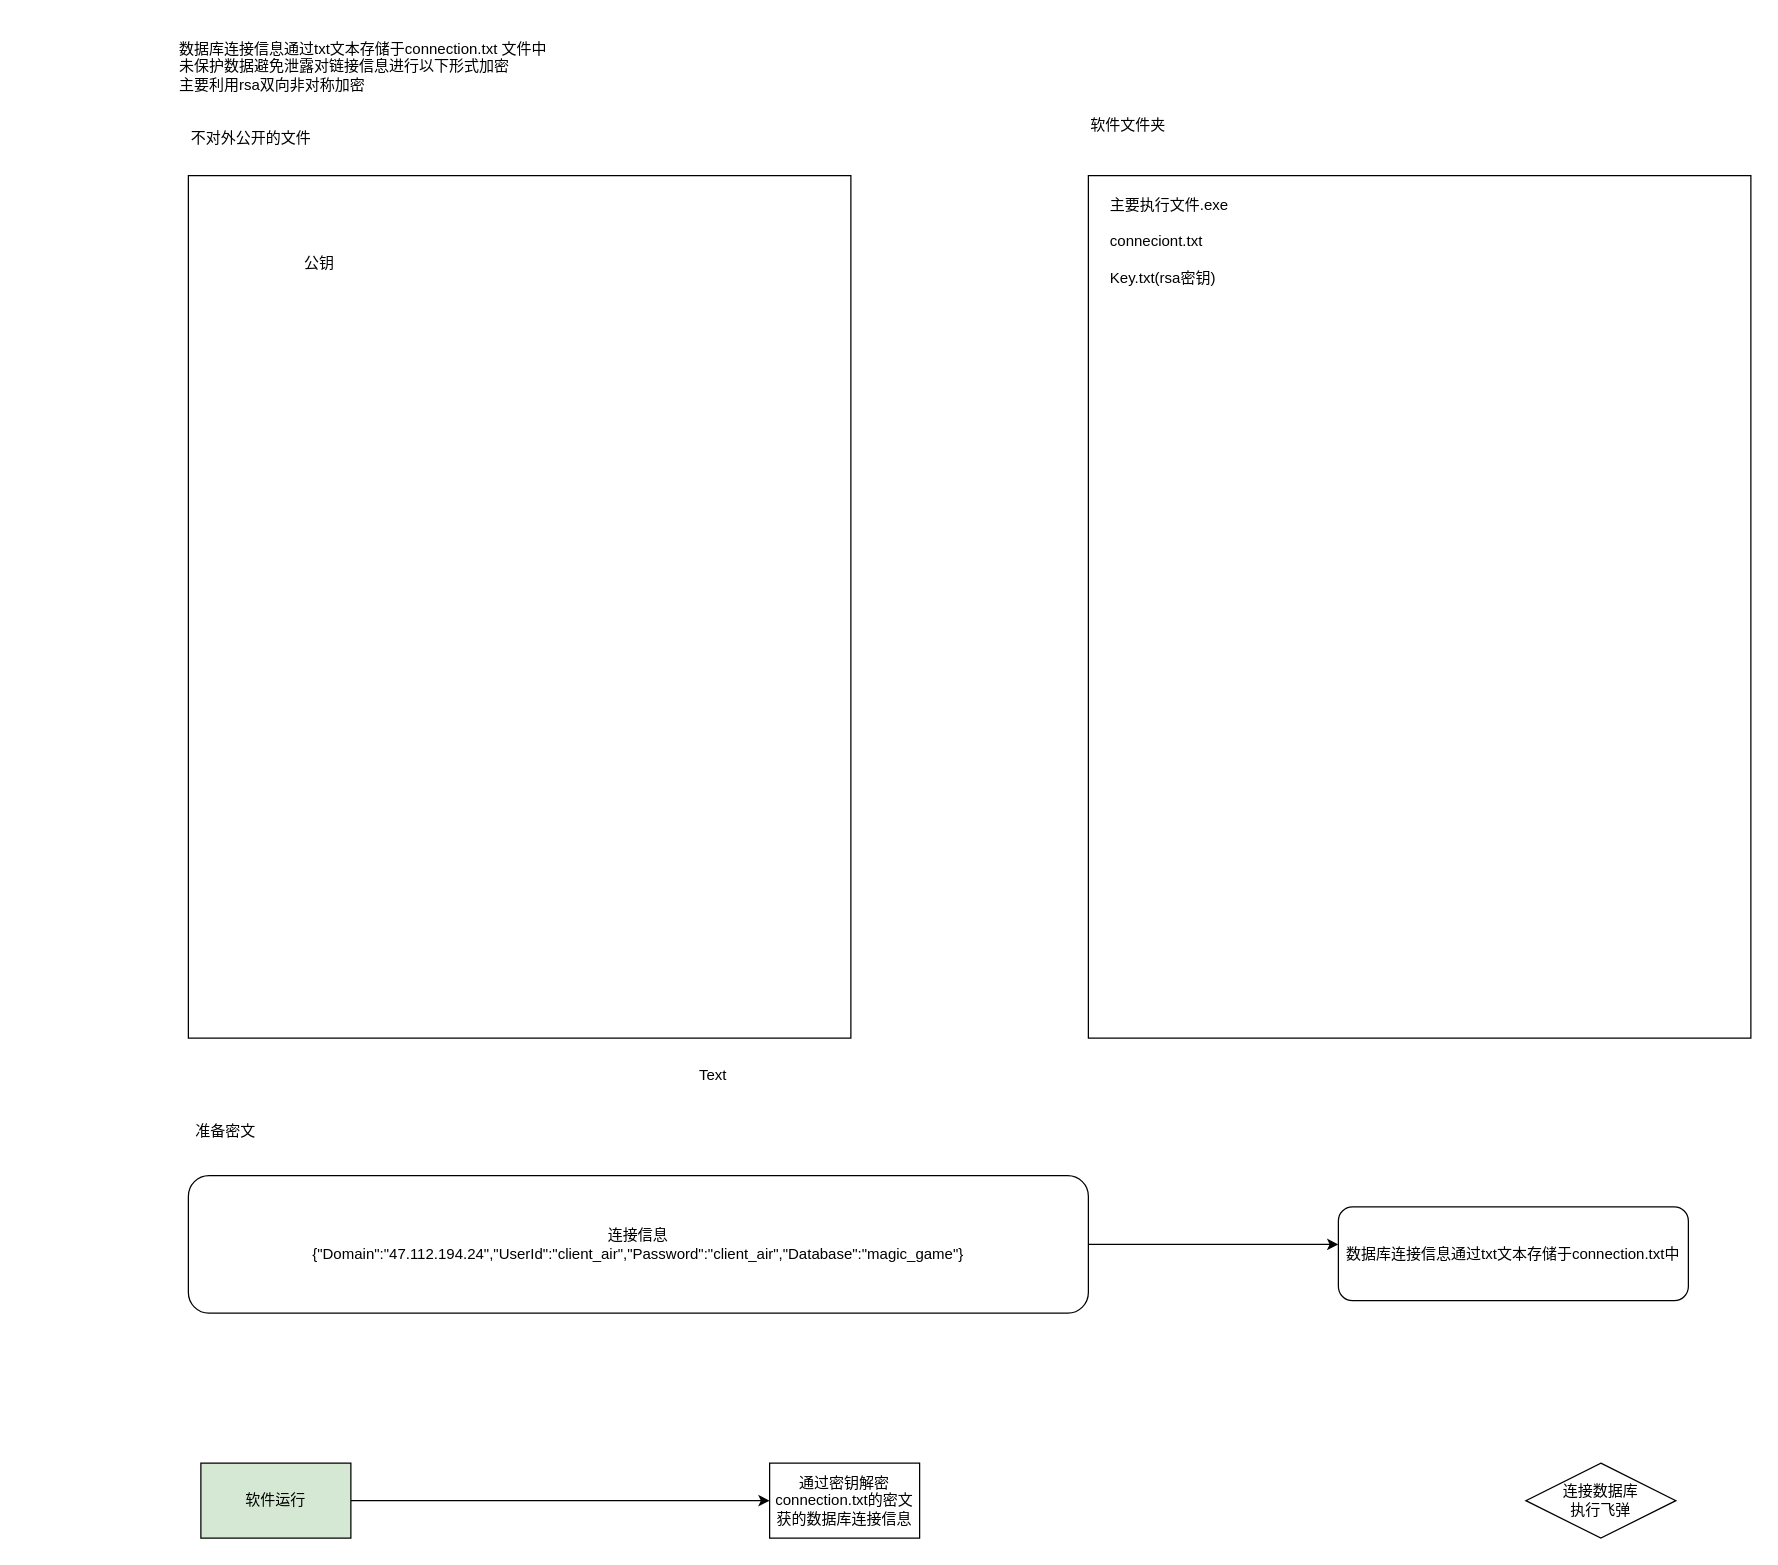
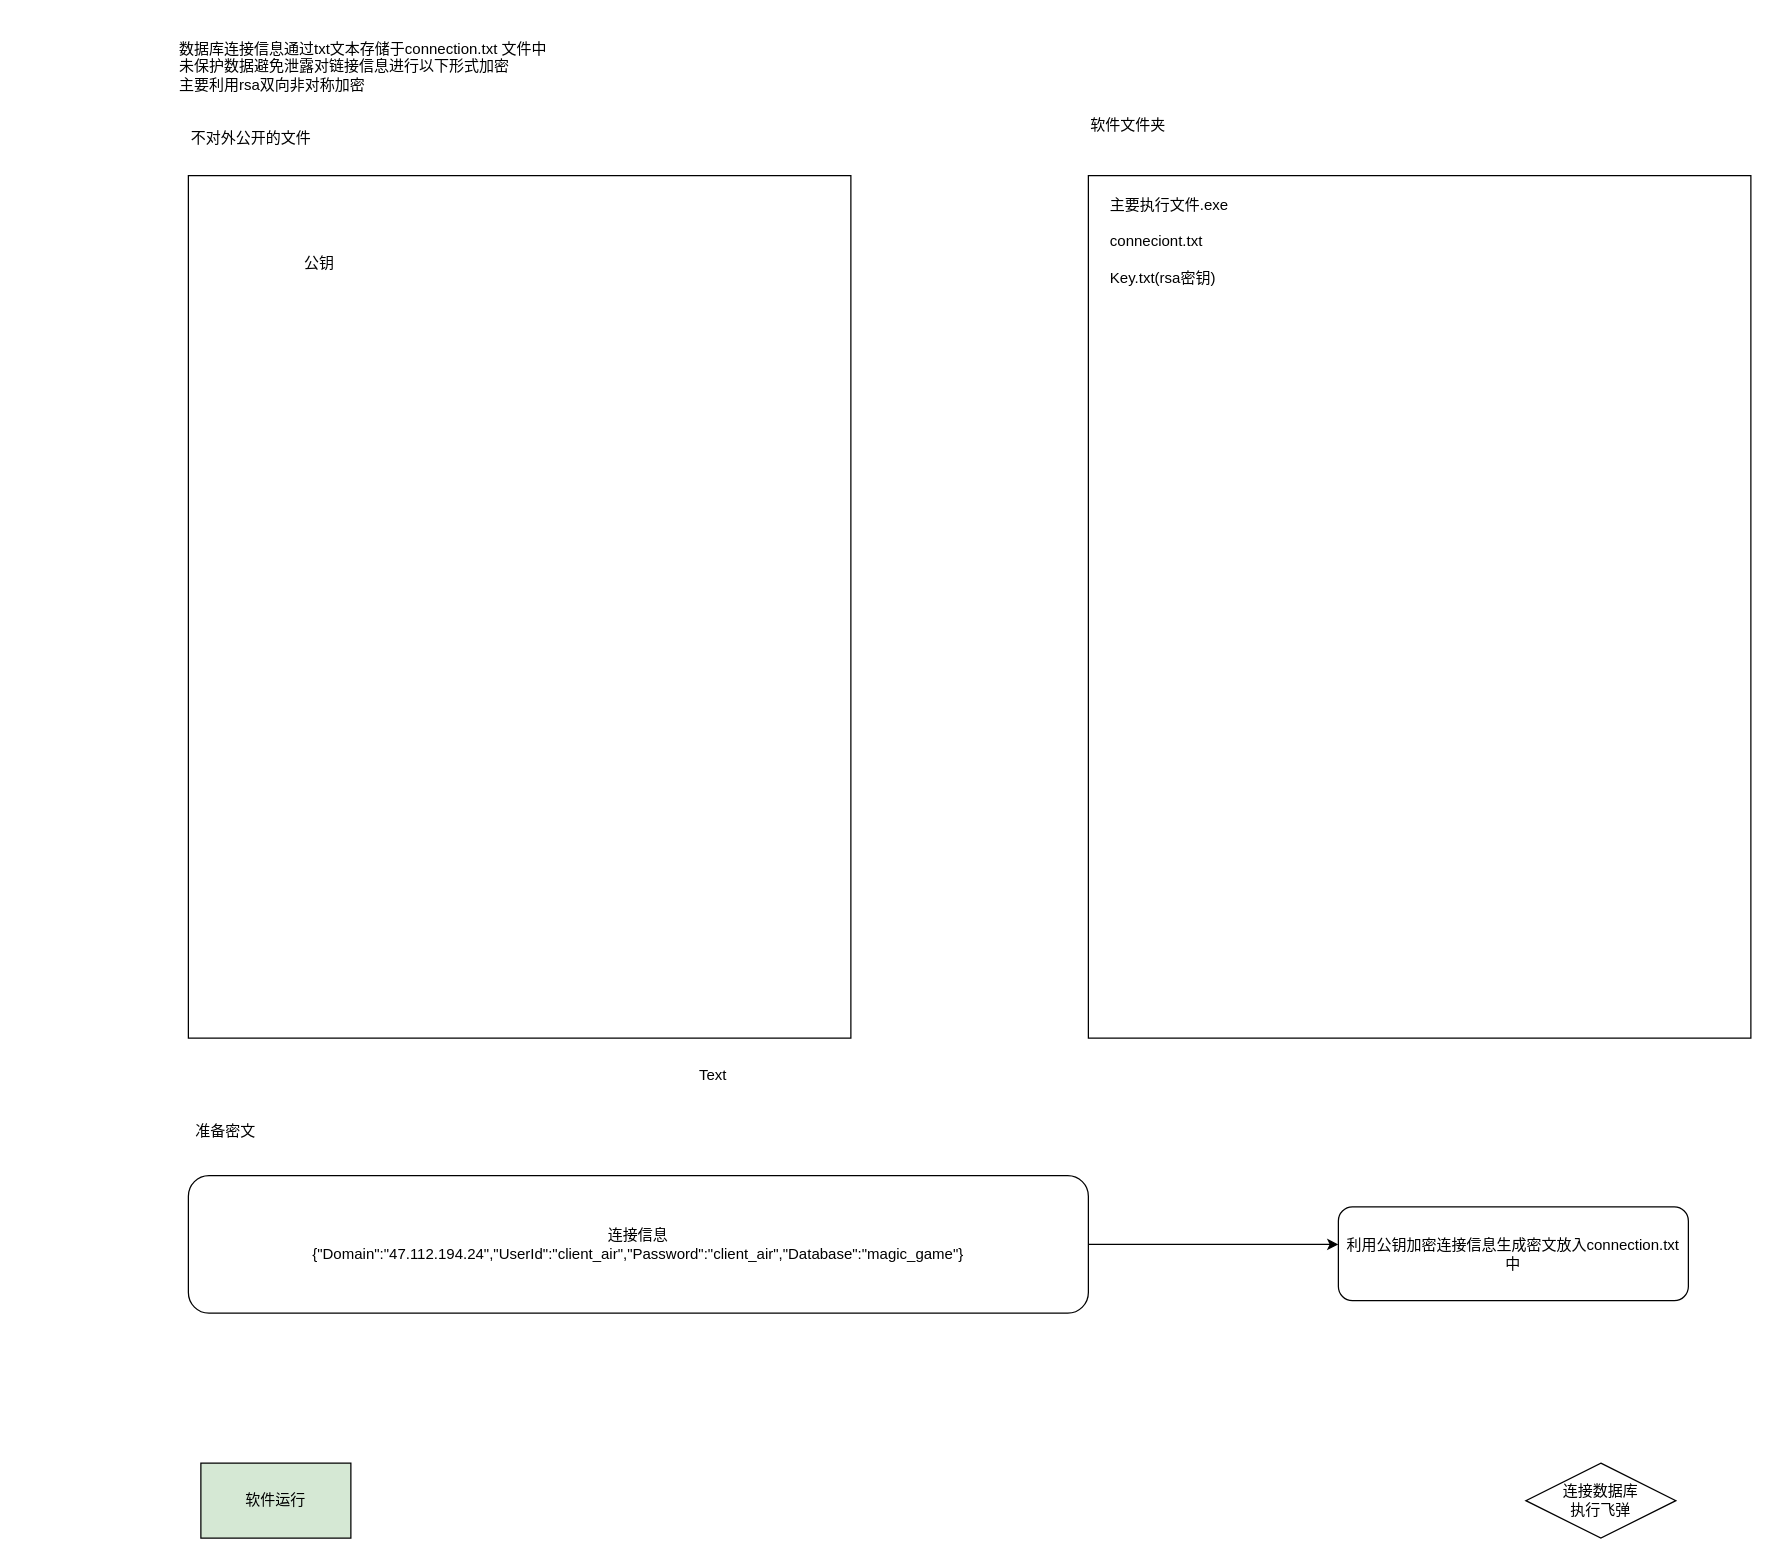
  <mxCell id="0" />
  <mxCell id="1" parent="0" />
  <mxCell id="2" value="" style="rounded=0;whiteSpace=wrap;html=1;" parent="1" vertex="1"><mxGeometry x="150" y="140" width="530" height="690" as="geometry" /></mxCell>
  <mxCell id="3" value="&lt;div style=&quot;text-align: left&quot;&gt;&lt;span&gt;数据库连接信息通过txt文本存储于connection.txt 文件中&lt;/span&gt;&lt;/div&gt;&lt;div style=&quot;text-align: left&quot;&gt;&lt;span&gt;未保护数据避免泄露对链接信息进行以下形式加密&lt;/span&gt;&lt;/div&gt;&lt;div style=&quot;text-align: left&quot;&gt;&lt;span&gt;主要利用rsa双向非对称加密&lt;/span&gt;&lt;/div&gt;&lt;div style=&quot;text-align: left&quot;&gt;&lt;span&gt;&lt;br&gt;&lt;/span&gt;&lt;/div&gt;" style="text;html=1;strokeColor=none;fillColor=none;align=center;verticalAlign=middle;whiteSpace=wrap;rounded=0;" parent="1" vertex="1"><mxGeometry x="20" y="20" width="540" height="80" as="geometry" /></mxCell>
  <mxCell id="4" value="" style="rounded=0;whiteSpace=wrap;html=1;" vertex="1" parent="1"><mxGeometry x="870" y="140" width="530" height="690" as="geometry" /></mxCell>
  <mxCell id="5" value="软件文件夹" style="text;html=1;resizable=0;points=[];autosize=1;align=left;verticalAlign=top;spacingTop=-4;" vertex="1" parent="1"><mxGeometry x="870" y="90" width="80" height="20" as="geometry" /></mxCell>
  <mxCell id="6" value="不对外公开的文件" style="text;html=1;strokeColor=none;fillColor=none;align=center;verticalAlign=middle;whiteSpace=wrap;rounded=0;" vertex="1" parent="1"><mxGeometry x="122.5" y="100" width="155" height="20" as="geometry" /></mxCell>
  <mxCell id="7" value="Text" style="text;html=1;strokeColor=none;fillColor=none;align=center;verticalAlign=middle;whiteSpace=wrap;rounded=0;" vertex="1" parent="1"><mxGeometry x="550" y="850" width="40" height="20" as="geometry" /></mxCell>
  <mxCell id="8" value="&lt;div style=&quot;text-align: left&quot;&gt;&lt;span&gt;主要执行文件.exe&lt;/span&gt;&lt;/div&gt;&lt;div style=&quot;text-align: left&quot;&gt;&lt;br&gt;&lt;/div&gt;&lt;div style=&quot;text-align: left&quot;&gt;&lt;span&gt;conneciont.txt&lt;/span&gt;&lt;/div&gt;&lt;div style=&quot;text-align: left&quot;&gt;&lt;span&gt;&lt;br&gt;&lt;/span&gt;&lt;/div&gt;&lt;div style=&quot;text-align: left&quot;&gt;&lt;span&gt;Key.txt(rsa密钥)&lt;br&gt;&lt;/span&gt;&lt;/div&gt;&lt;div style=&quot;text-align: left&quot;&gt;&lt;span&gt;&lt;br&gt;&lt;/span&gt;&lt;/div&gt;" style="text;html=1;strokeColor=none;fillColor=none;align=center;verticalAlign=middle;whiteSpace=wrap;rounded=0;" vertex="1" parent="1"><mxGeometry x="820" y="50" width="230" height="300" as="geometry" /></mxCell>
  <mxCell id="9" value="公钥" style="text;html=1;strokeColor=none;fillColor=none;align=center;verticalAlign=middle;whiteSpace=wrap;rounded=0;" vertex="1" parent="1"><mxGeometry x="235" y="200" width="40" height="20" as="geometry" /></mxCell>
  <mxCell id="10" style="edgeStyle=orthogonalEdgeStyle;rounded=0;orthogonalLoop=1;jettySize=auto;html=1;exitX=1;exitY=0.5;exitDx=0;exitDy=0;" edge="1" parent="1" source="11"><mxGeometry relative="1" as="geometry"><mxPoint x="1070" y="995" as="targetPoint" /></mxGeometry></mxCell>
  <mxCell id="11" value="连接信息&lt;br&gt;{&quot;Domain&quot;:&quot;47.112.194.24&quot;,&quot;UserId&quot;:&quot;client_air&quot;,&quot;Password&quot;:&quot;client_air&quot;,&quot;Database&quot;:&quot;magic_game&quot;}&lt;br&gt;" style="rounded=1;whiteSpace=wrap;html=1;" vertex="1" parent="1"><mxGeometry x="150" y="940" width="720" height="110" as="geometry" /></mxCell>
- <mxCell id="12" value="数据库连接信息通过txt文本存储于connection.txt中" style="rounded=1;whiteSpace=wrap;html=1;" vertex="1" parent="1"><mxGeometry x="1070" y="965" width="280" height="75" as="geometry" /></mxCell>
+ <mxCell id="12" value="利用公钥加密连接信息生成密文放入connection.txt中" style="rounded=1;whiteSpace=wrap;html=1;" vertex="1" parent="1"><mxGeometry x="1070" y="965" width="280" height="75" as="geometry" /></mxCell>
  <mxCell id="13" value="准备密文" style="text;html=1;strokeColor=none;fillColor=none;align=center;verticalAlign=middle;whiteSpace=wrap;rounded=0;" vertex="1" parent="1"><mxGeometry x="135" y="890" width="90" height="30" as="geometry" /></mxCell>
- <mxCell id="14" value="" style="edgeStyle=orthogonalEdgeStyle;rounded=0;orthogonalLoop=1;jettySize=auto;html=1;" edge="1" parent="1" source="15" target="16"><mxGeometry relative="1" as="geometry" /></mxCell>
  <mxCell id="15" value="软件运行" style="rounded=0;whiteSpace=wrap;html=1;fillColor=#d5e8d4;" vertex="1" parent="1"><mxGeometry x="160" y="1170" width="120" height="60" as="geometry" /></mxCell>
- <mxCell id="16" value="通过密钥解密connection.txt的密文&lt;br&gt;获的数据库连接信息&lt;br&gt;" style="rounded=0;whiteSpace=wrap;html=1;" vertex="1" parent="1"><mxGeometry x="615" y="1170" width="120" height="60" as="geometry" /></mxCell>
  <mxCell id="17" value="连接数据库&lt;br&gt;执行飞弹&lt;br&gt;" style="rhombus;whiteSpace=wrap;html=1;" vertex="1" parent="1"><mxGeometry x="1220" y="1170" width="120" height="60" as="geometry" /></mxCell>
